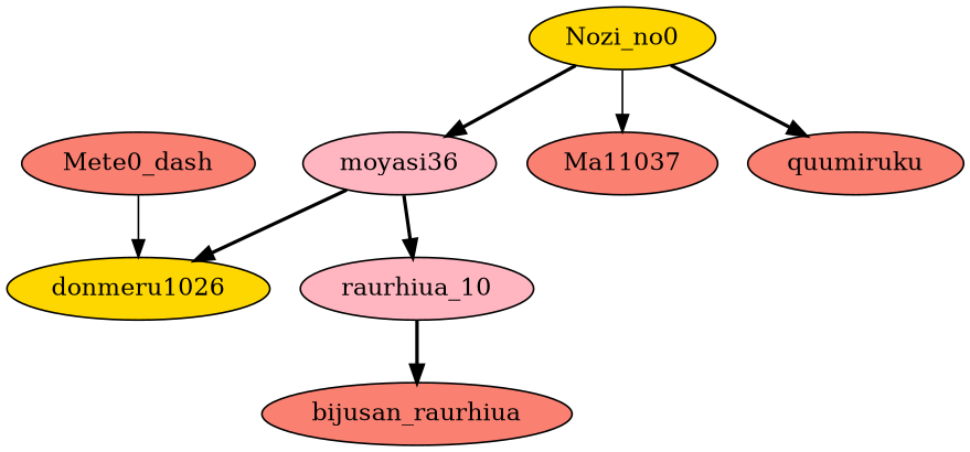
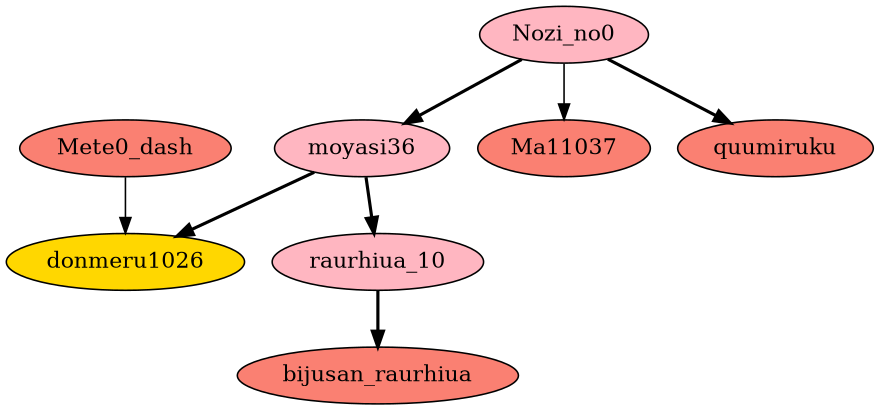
  strict digraph {
    node [fillcolor=salmon style=filled]
    edge [style=bold]
    moyasi36 [fillcolor=lightpink]
    raurhiua_10 [fillcolor=lightpink]
    donmeru1026 [fillcolor=gold]
    n4 [label=bijusan_raurhiua]
-   Nozi_no0 [fillcolor=gold]
+   Nozi_no0 [fillcolor=lightpink]
    Ma11037
    quumiruku
    Mete0_dash
    moyasi36 -> raurhiua_10
    moyasi36 -> donmeru1026
    raurhiua_10 -> n4
    Nozi_no0 -> moyasi36
    Nozi_no0 -> Ma11037 [style=solid]
    Nozi_no0 -> quumiruku
    Mete0_dash -> donmeru1026 [style=solid]
  }
